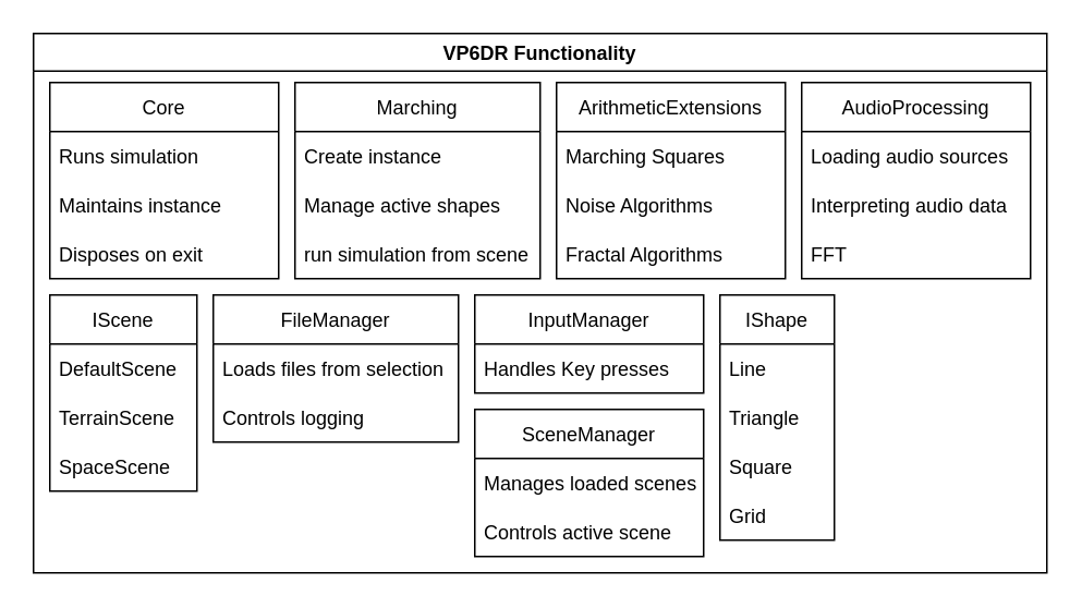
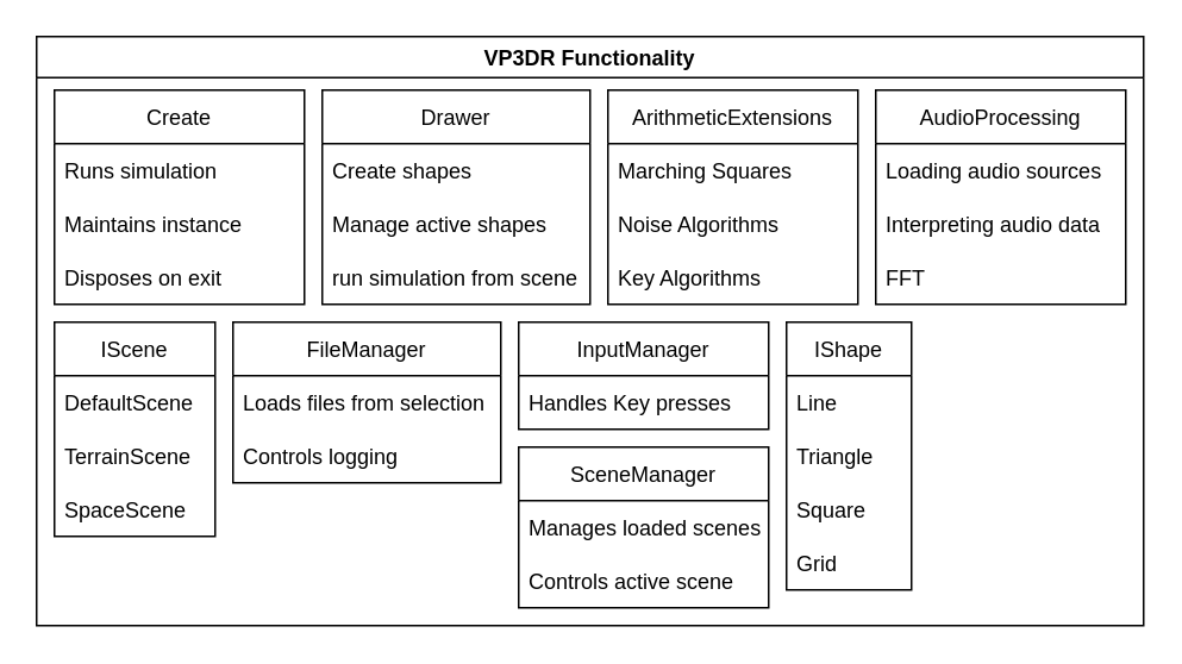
  <mxCell id="0" />
  <mxCell id="1" parent="0" />
- <mxCell id="2" value="VP6DR Functionality" style="swimlane;" vertex="1" parent="1"><mxGeometry x="20" y="20" width="620" height="330" as="geometry" /></mxCell>
- <mxCell id="3" value="Marching" style="swimlane;fontStyle=0;childLayout=stackLayout;horizontal=1;startSize=30;horizontalStack=0;resizeParent=1;resizeParentMax=0;resizeLast=0;collapsible=1;marginBottom=0;" vertex="1" parent="2"><mxGeometry x="160" y="30" width="150" height="120" as="geometry" /></mxCell>
- <mxCell id="4" value="Create instance" style="text;strokeColor=none;fillColor=none;align=left;verticalAlign=middle;spacingLeft=4;spacingRight=4;overflow=hidden;points=[[0,0.5],[1,0.5]];portConstraint=eastwest;rotatable=0;" vertex="1" parent="3"><mxGeometry y="30" width="150" height="30" as="geometry" /></mxCell>
+ <mxCell id="2" value="VP3DR Functionality" style="swimlane;" vertex="1" parent="1"><mxGeometry x="20" y="20" width="620" height="330" as="geometry" /></mxCell>
+ <mxCell id="3" value="Drawer" style="swimlane;fontStyle=0;childLayout=stackLayout;horizontal=1;startSize=30;horizontalStack=0;resizeParent=1;resizeParentMax=0;resizeLast=0;collapsible=1;marginBottom=0;" vertex="1" parent="2"><mxGeometry x="160" y="30" width="150" height="120" as="geometry" /></mxCell>
+ <mxCell id="4" value="Create shapes" style="text;strokeColor=none;fillColor=none;align=left;verticalAlign=middle;spacingLeft=4;spacingRight=4;overflow=hidden;points=[[0,0.5],[1,0.5]];portConstraint=eastwest;rotatable=0;" vertex="1" parent="3"><mxGeometry y="30" width="150" height="30" as="geometry" /></mxCell>
  <mxCell id="5" value="Manage active shapes" style="text;strokeColor=none;fillColor=none;align=left;verticalAlign=middle;spacingLeft=4;spacingRight=4;overflow=hidden;points=[[0,0.5],[1,0.5]];portConstraint=eastwest;rotatable=0;" vertex="1" parent="3"><mxGeometry y="60" width="150" height="30" as="geometry" /></mxCell>
  <mxCell id="6" value="run simulation from scene" style="text;strokeColor=none;fillColor=none;align=left;verticalAlign=middle;spacingLeft=4;spacingRight=4;overflow=hidden;points=[[0,0.5],[1,0.5]];portConstraint=eastwest;rotatable=0;" vertex="1" parent="3"><mxGeometry y="90" width="150" height="30" as="geometry" /></mxCell>
  <mxCell id="7" value="ArithmeticExtensions" style="swimlane;fontStyle=0;childLayout=stackLayout;horizontal=1;startSize=30;horizontalStack=0;resizeParent=1;resizeParentMax=0;resizeLast=0;collapsible=1;marginBottom=0;" vertex="1" parent="2"><mxGeometry x="320" y="30" width="140" height="120" as="geometry" /></mxCell>
  <mxCell id="8" value="Marching Squares" style="text;strokeColor=none;fillColor=none;align=left;verticalAlign=middle;spacingLeft=4;spacingRight=4;overflow=hidden;points=[[0,0.5],[1,0.5]];portConstraint=eastwest;rotatable=0;" vertex="1" parent="7"><mxGeometry y="30" width="140" height="30" as="geometry" /></mxCell>
  <mxCell id="9" value="Noise Algorithms" style="text;strokeColor=none;fillColor=none;align=left;verticalAlign=middle;spacingLeft=4;spacingRight=4;overflow=hidden;points=[[0,0.5],[1,0.5]];portConstraint=eastwest;rotatable=0;" vertex="1" parent="7"><mxGeometry y="60" width="140" height="30" as="geometry" /></mxCell>
- <mxCell id="10" value="Fractal Algorithms" style="text;strokeColor=none;fillColor=none;align=left;verticalAlign=middle;spacingLeft=4;spacingRight=4;overflow=hidden;points=[[0,0.5],[1,0.5]];portConstraint=eastwest;rotatable=0;" vertex="1" parent="7"><mxGeometry y="90" width="140" height="30" as="geometry" /></mxCell>
+ <mxCell id="10" value="Key Algorithms" style="text;strokeColor=none;fillColor=none;align=left;verticalAlign=middle;spacingLeft=4;spacingRight=4;overflow=hidden;points=[[0,0.5],[1,0.5]];portConstraint=eastwest;rotatable=0;" vertex="1" parent="7"><mxGeometry y="90" width="140" height="30" as="geometry" /></mxCell>
  <mxCell id="11" value="IShape" style="swimlane;fontStyle=0;childLayout=stackLayout;horizontal=1;startSize=30;horizontalStack=0;resizeParent=1;resizeParentMax=0;resizeLast=0;collapsible=1;marginBottom=0;" vertex="1" parent="2"><mxGeometry x="420" y="160" width="70" height="150" as="geometry" /></mxCell>
  <mxCell id="12" value="Line" style="text;strokeColor=none;fillColor=none;align=left;verticalAlign=middle;spacingLeft=4;spacingRight=4;overflow=hidden;points=[[0,0.5],[1,0.5]];portConstraint=eastwest;rotatable=0;" vertex="1" parent="11"><mxGeometry y="30" width="70" height="30" as="geometry" /></mxCell>
  <mxCell id="13" value="Triangle" style="text;strokeColor=none;fillColor=none;align=left;verticalAlign=middle;spacingLeft=4;spacingRight=4;overflow=hidden;points=[[0,0.5],[1,0.5]];portConstraint=eastwest;rotatable=0;" vertex="1" parent="11"><mxGeometry y="60" width="70" height="30" as="geometry" /></mxCell>
  <mxCell id="14" value="Square" style="text;strokeColor=none;fillColor=none;align=left;verticalAlign=middle;spacingLeft=4;spacingRight=4;overflow=hidden;points=[[0,0.5],[1,0.5]];portConstraint=eastwest;rotatable=0;" vertex="1" parent="11"><mxGeometry y="90" width="70" height="30" as="geometry" /></mxCell>
  <mxCell id="15" value="Grid" style="text;strokeColor=none;fillColor=none;align=left;verticalAlign=middle;spacingLeft=4;spacingRight=4;overflow=hidden;points=[[0,0.5],[1,0.5]];portConstraint=eastwest;rotatable=0;" vertex="1" parent="11"><mxGeometry y="120" width="70" height="30" as="geometry" /></mxCell>
  <mxCell id="16" value="FileManager" style="swimlane;fontStyle=0;childLayout=stackLayout;horizontal=1;startSize=30;horizontalStack=0;resizeParent=1;resizeParentMax=0;resizeLast=0;collapsible=1;marginBottom=0;" vertex="1" parent="2"><mxGeometry x="110" y="160" width="150" height="90" as="geometry" /></mxCell>
  <mxCell id="17" value="Loads files from selection" style="text;strokeColor=none;fillColor=none;align=left;verticalAlign=middle;spacingLeft=4;spacingRight=4;overflow=hidden;points=[[0,0.5],[1,0.5]];portConstraint=eastwest;rotatable=0;" vertex="1" parent="16"><mxGeometry y="30" width="150" height="30" as="geometry" /></mxCell>
  <mxCell id="18" value="Controls logging" style="text;strokeColor=none;fillColor=none;align=left;verticalAlign=middle;spacingLeft=4;spacingRight=4;overflow=hidden;points=[[0,0.5],[1,0.5]];portConstraint=eastwest;rotatable=0;" vertex="1" parent="16"><mxGeometry y="60" width="150" height="30" as="geometry" /></mxCell>
  <mxCell id="19" value="InputManager" style="swimlane;fontStyle=0;childLayout=stackLayout;horizontal=1;startSize=30;horizontalStack=0;resizeParent=1;resizeParentMax=0;resizeLast=0;collapsible=1;marginBottom=0;" vertex="1" parent="2"><mxGeometry x="270" y="160" width="140" height="60" as="geometry" /></mxCell>
  <mxCell id="20" value="Handles Key presses" style="text;strokeColor=none;fillColor=none;align=left;verticalAlign=middle;spacingLeft=4;spacingRight=4;overflow=hidden;points=[[0,0.5],[1,0.5]];portConstraint=eastwest;rotatable=0;" vertex="1" parent="19"><mxGeometry y="30" width="140" height="30" as="geometry" /></mxCell>
  <mxCell id="21" value="IScene" style="swimlane;fontStyle=0;childLayout=stackLayout;horizontal=1;startSize=30;horizontalStack=0;resizeParent=1;resizeParentMax=0;resizeLast=0;collapsible=1;marginBottom=0;" vertex="1" parent="2"><mxGeometry x="10" y="160" width="90" height="120" as="geometry" /></mxCell>
  <mxCell id="22" value="DefaultScene" style="text;strokeColor=none;fillColor=none;align=left;verticalAlign=middle;spacingLeft=4;spacingRight=4;overflow=hidden;points=[[0,0.5],[1,0.5]];portConstraint=eastwest;rotatable=0;" vertex="1" parent="21"><mxGeometry y="30" width="90" height="30" as="geometry" /></mxCell>
  <mxCell id="23" value="TerrainScene" style="text;strokeColor=none;fillColor=none;align=left;verticalAlign=middle;spacingLeft=4;spacingRight=4;overflow=hidden;points=[[0,0.5],[1,0.5]];portConstraint=eastwest;rotatable=0;" vertex="1" parent="21"><mxGeometry y="60" width="90" height="30" as="geometry" /></mxCell>
  <mxCell id="24" value="SpaceScene" style="text;strokeColor=none;fillColor=none;align=left;verticalAlign=middle;spacingLeft=4;spacingRight=4;overflow=hidden;points=[[0,0.5],[1,0.5]];portConstraint=eastwest;rotatable=0;" vertex="1" parent="21"><mxGeometry y="90" width="90" height="30" as="geometry" /></mxCell>
  <mxCell id="25" value="SceneManager" style="swimlane;fontStyle=0;childLayout=stackLayout;horizontal=1;startSize=30;horizontalStack=0;resizeParent=1;resizeParentMax=0;resizeLast=0;collapsible=1;marginBottom=0;" vertex="1" parent="2"><mxGeometry x="270" y="230" width="140" height="90" as="geometry" /></mxCell>
  <mxCell id="26" value="Manages loaded scenes" style="text;strokeColor=none;fillColor=none;align=left;verticalAlign=middle;spacingLeft=4;spacingRight=4;overflow=hidden;points=[[0,0.5],[1,0.5]];portConstraint=eastwest;rotatable=0;" vertex="1" parent="25"><mxGeometry y="30" width="140" height="30" as="geometry" /></mxCell>
  <mxCell id="27" value="Controls active scene" style="text;strokeColor=none;fillColor=none;align=left;verticalAlign=middle;spacingLeft=4;spacingRight=4;overflow=hidden;points=[[0,0.5],[1,0.5]];portConstraint=eastwest;rotatable=0;" vertex="1" parent="25"><mxGeometry y="60" width="140" height="30" as="geometry" /></mxCell>
- <mxCell id="28" value="Core" style="swimlane;fontStyle=0;childLayout=stackLayout;horizontal=1;startSize=30;horizontalStack=0;resizeParent=1;resizeParentMax=0;resizeLast=0;collapsible=1;marginBottom=0;" vertex="1" parent="2"><mxGeometry x="10" y="30" width="140" height="120" as="geometry" /></mxCell>
+ <mxCell id="28" value="Create" style="swimlane;fontStyle=0;childLayout=stackLayout;horizontal=1;startSize=30;horizontalStack=0;resizeParent=1;resizeParentMax=0;resizeLast=0;collapsible=1;marginBottom=0;" vertex="1" parent="2"><mxGeometry x="10" y="30" width="140" height="120" as="geometry" /></mxCell>
  <mxCell id="29" value="Runs simulation" style="text;strokeColor=none;fillColor=none;align=left;verticalAlign=middle;spacingLeft=4;spacingRight=4;overflow=hidden;points=[[0,0.5],[1,0.5]];portConstraint=eastwest;rotatable=0;" vertex="1" parent="28"><mxGeometry y="30" width="140" height="30" as="geometry" /></mxCell>
  <mxCell id="30" value="Maintains instance" style="text;strokeColor=none;fillColor=none;align=left;verticalAlign=middle;spacingLeft=4;spacingRight=4;overflow=hidden;points=[[0,0.5],[1,0.5]];portConstraint=eastwest;rotatable=0;" vertex="1" parent="28"><mxGeometry y="60" width="140" height="30" as="geometry" /></mxCell>
  <mxCell id="31" value="Disposes on exit" style="text;strokeColor=none;fillColor=none;align=left;verticalAlign=middle;spacingLeft=4;spacingRight=4;overflow=hidden;points=[[0,0.5],[1,0.5]];portConstraint=eastwest;rotatable=0;" vertex="1" parent="28"><mxGeometry y="90" width="140" height="30" as="geometry" /></mxCell>
  <mxCell id="32" value="AudioProcessing" style="swimlane;fontStyle=0;childLayout=stackLayout;horizontal=1;startSize=30;horizontalStack=0;resizeParent=1;resizeParentMax=0;resizeLast=0;collapsible=1;marginBottom=0;" vertex="1" parent="2"><mxGeometry x="470" y="30" width="140" height="120" as="geometry" /></mxCell>
  <mxCell id="33" value="Loading audio sources" style="text;strokeColor=none;fillColor=none;align=left;verticalAlign=middle;spacingLeft=4;spacingRight=4;overflow=hidden;points=[[0,0.5],[1,0.5]];portConstraint=eastwest;rotatable=0;" vertex="1" parent="32"><mxGeometry y="30" width="140" height="30" as="geometry" /></mxCell>
  <mxCell id="34" value="Interpreting audio data" style="text;strokeColor=none;fillColor=none;align=left;verticalAlign=middle;spacingLeft=4;spacingRight=4;overflow=hidden;points=[[0,0.5],[1,0.5]];portConstraint=eastwest;rotatable=0;" vertex="1" parent="32"><mxGeometry y="60" width="140" height="30" as="geometry" /></mxCell>
  <mxCell id="35" value="FFT" style="text;strokeColor=none;fillColor=none;align=left;verticalAlign=middle;spacingLeft=4;spacingRight=4;overflow=hidden;points=[[0,0.5],[1,0.5]];portConstraint=eastwest;rotatable=0;" vertex="1" parent="32"><mxGeometry y="90" width="140" height="30" as="geometry" /></mxCell>
